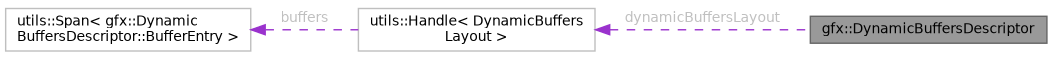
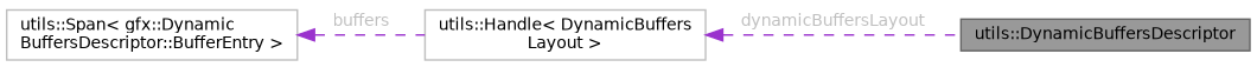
  digraph {
    rankdir=LR
    node [color=grey75 fillcolor=white fontname=Helvetica fontsize=10 shape=box style=filled]
    edge [color=darkorchid3 dir=back fontcolor=grey fontname=Helvetica fontsize=10 labelfontname=Helvetica labelfontsize=10 style=dashed]
-   n1 [color=gray40 fillcolor=grey60 fontcolor=black height=0.2 label="gfx::DynamicBuffersDescriptor" width=0.4]
+   n1 [color=gray40 fillcolor=grey60 fontcolor=black height=0.2 label="utils::DynamicBuffersDescriptor" width=0.4]
    n2 [height=0.2 label="utils::Handle\< DynamicBuffers\lLayout \>" width=0.4]
    n3 [height=0.2 label="utils::Span\< gfx::Dynamic\lBuffersDescriptor::BufferEntry \>" width=0.4]
    n2 -> n1 [label=<<TABLE CELLBORDER="0" BORDER="0"><TR><TD VALIGN="top" ALIGN="LEFT" CELLPADDING="1" CELLSPACING="0">dynamicBuffersLayout</TD></TR> </TABLE>>]
    n3 -> n2 [label=<<TABLE CELLBORDER="0" BORDER="0"><TR><TD VALIGN="top" ALIGN="LEFT" CELLPADDING="1" CELLSPACING="0">buffers</TD></TR> </TABLE>>]
  }
